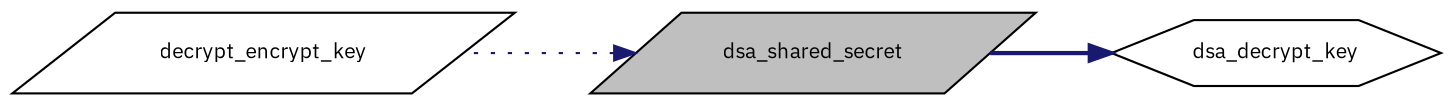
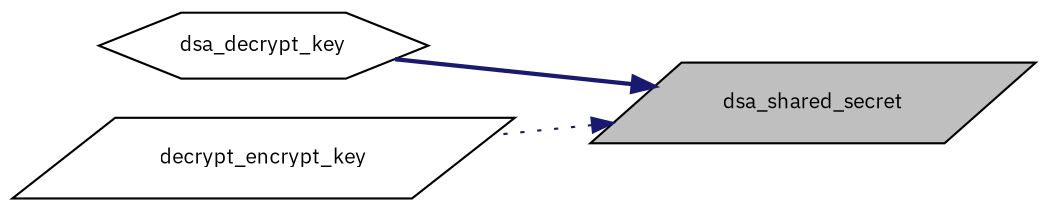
  digraph {
    fontname="IBM Plex Sans"
    rankdir=RL
    node [color=black fillcolor=white fontname="IBM Plex Sans" fontsize=10 shape=parallelogram style=filled]
    edge [color=midnightblue dir=back fontname="IBM Plex Sans" fontsize=10 labelfontname=Helvetica labelfontsize=10]
    n1 [fillcolor=grey75 fontcolor=black height=0.2 label=dsa_shared_secret width=0.4]
    n2 [height=0.2 label=dsa_decrypt_key shape=hexagon width=0.4]
    n3 [height=0.2 label=decrypt_encrypt_key width=0.4]
-   n2 -> n1 [style=bold]
+   n1 -> n2 [style=bold]
    n1 -> n3 [style=dotted]
  }
